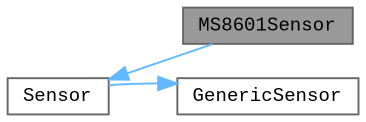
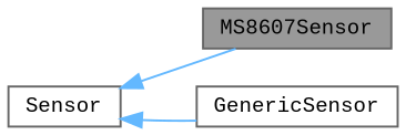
  digraph {
    fontname="Liberation Mono"
    rankdir=LR
    node [color=gray40 fillcolor=white fontname="Liberation Mono" fontsize=10 shape=box style=filled]
    edge [color=steelblue1 dir=back fontname="Liberation Mono" fontsize=10 labelfontname=Helvetica labelfontsize=10 style=solid]
-   n1 [fillcolor=grey60 fontcolor=black height=0.2 label=MS8601Sensor width=0.4]
+   n1 [fillcolor=grey60 fontcolor=black height=0.2 label=MS8607Sensor width=0.4]
    n2 [height=0.2 label=Sensor width=0.4]
    n3 [height=0.2 label=GenericSensor width=0.4]
    n2 -> n1
-   n3 -> n2
+   n2 -> n3
  }
